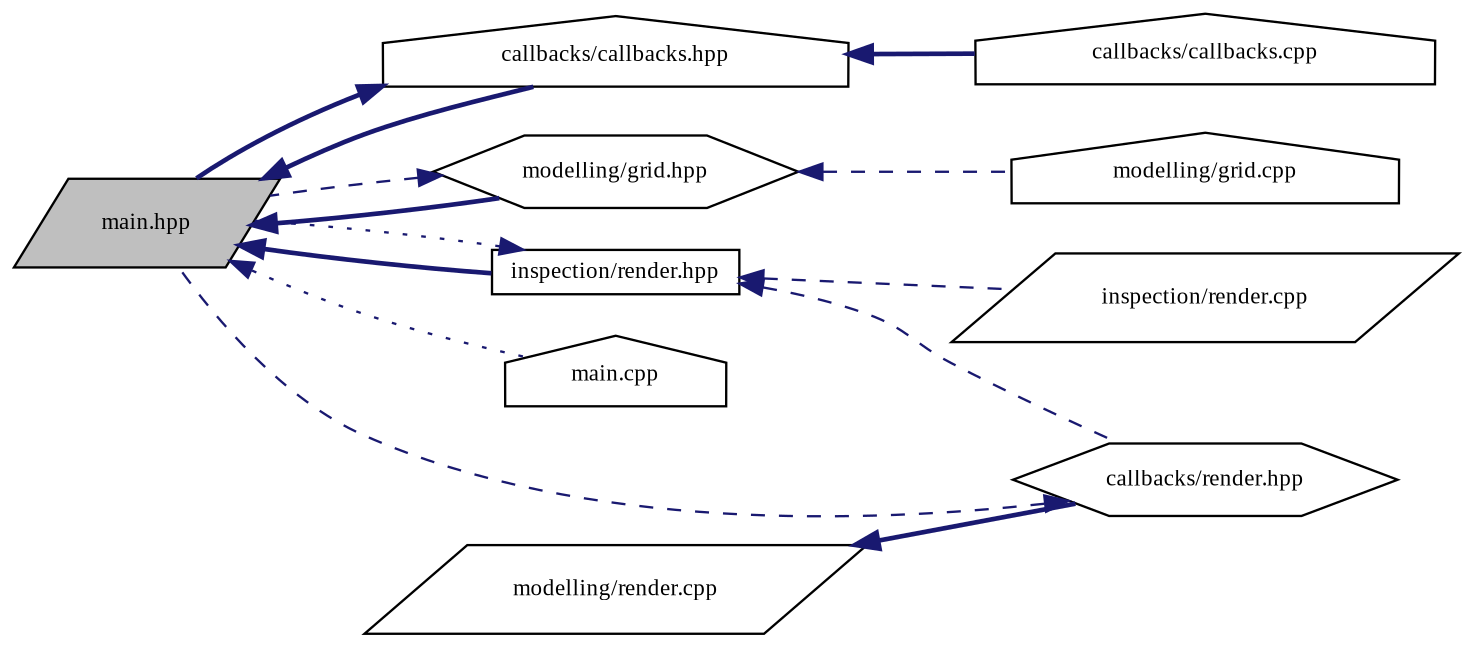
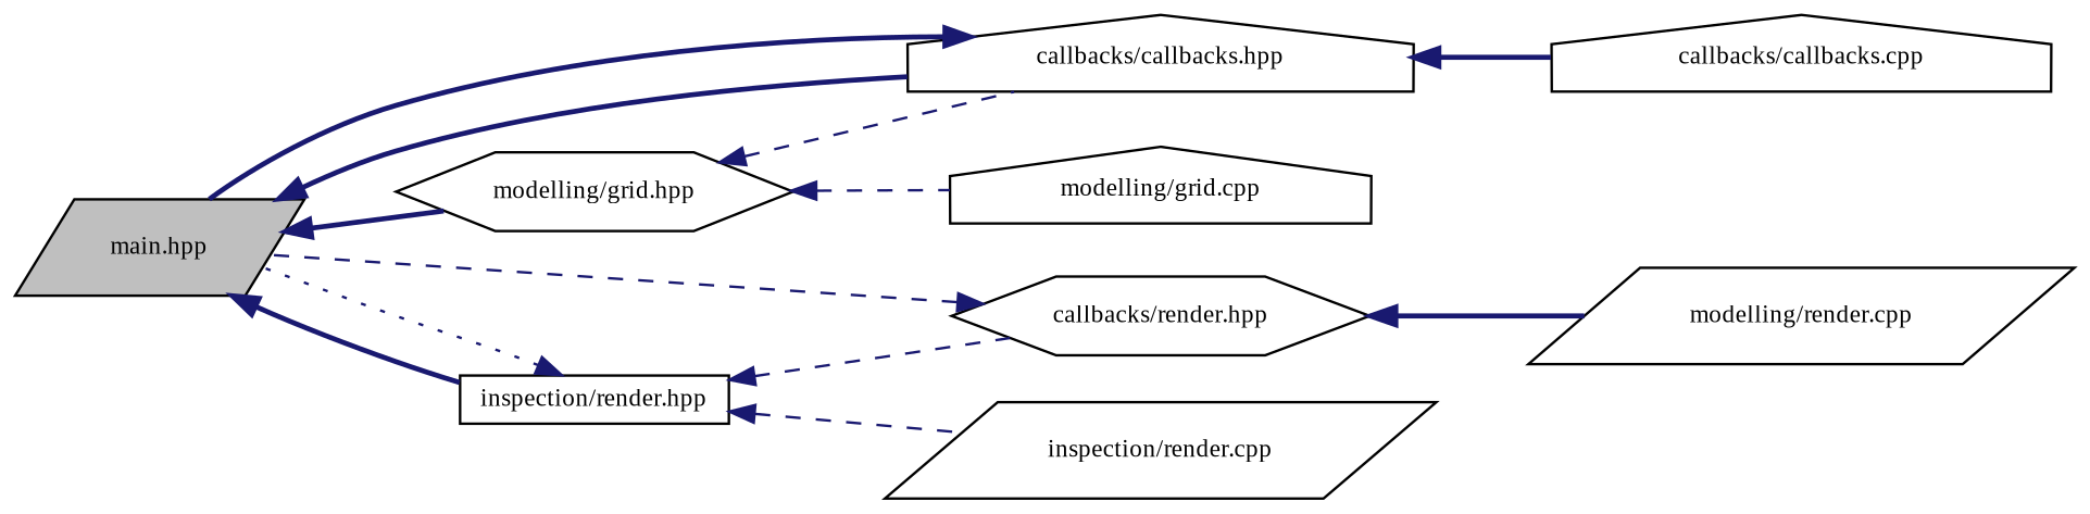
  digraph {
    fontname="Liberation Serif"
    rankdir=LR
    node [color=black fillcolor=white fontname="Liberation Serif" fontsize=10 shape=house style=filled]
    edge [color=midnightblue dir=back fontname="Liberation Serif" fontsize=10 labelfontname=Helvetica labelfontsize=10 style=bold]
    n1 [fillcolor=grey75 fontcolor=black height=0.2 label="main.hpp" shape=parallelogram width=0.4]
    n2 [height=0.2 label="callbacks/callbacks.hpp" width=0.4]
    n3 [height=0.2 label="modelling/grid.hpp" shape=hexagon width=0.4]
    n4 [height=0.2 label="inspection/render.hpp" shape=box width=0.4]
-   n5 [height=0.2 label="main.cpp" width=0.4]
    n6 [height=0.2 label="callbacks/callbacks.cpp" width=0.4]
    n7 [height=0.2 label="modelling/grid.cpp" width=0.4]
    n8 [height=0.2 label="callbacks/render.hpp" shape=hexagon width=0.4]
    n9 [height=0.2 label="inspection/render.cpp" shape=parallelogram width=0.4]
    n10 [height=0.2 label="modelling/render.cpp" shape=parallelogram width=0.4]
    n1 -> n2
    n1 -> n3
    n1 -> n4
-   n1 -> n5 [style=dotted]
    n2 -> n1
    n2 -> n6
-   n3 -> n1 [style=dashed]
+   n3 -> n2 [style=dashed]
    n3 -> n7 [style=dashed]
    n4 -> n1 [style=dotted]
    n4 -> n8 [style=dashed]
    n4 -> n9 [style=dashed]
    n8 -> n1 [style=dashed]
-   n10 -> n8
+   n8 -> n10
  }
